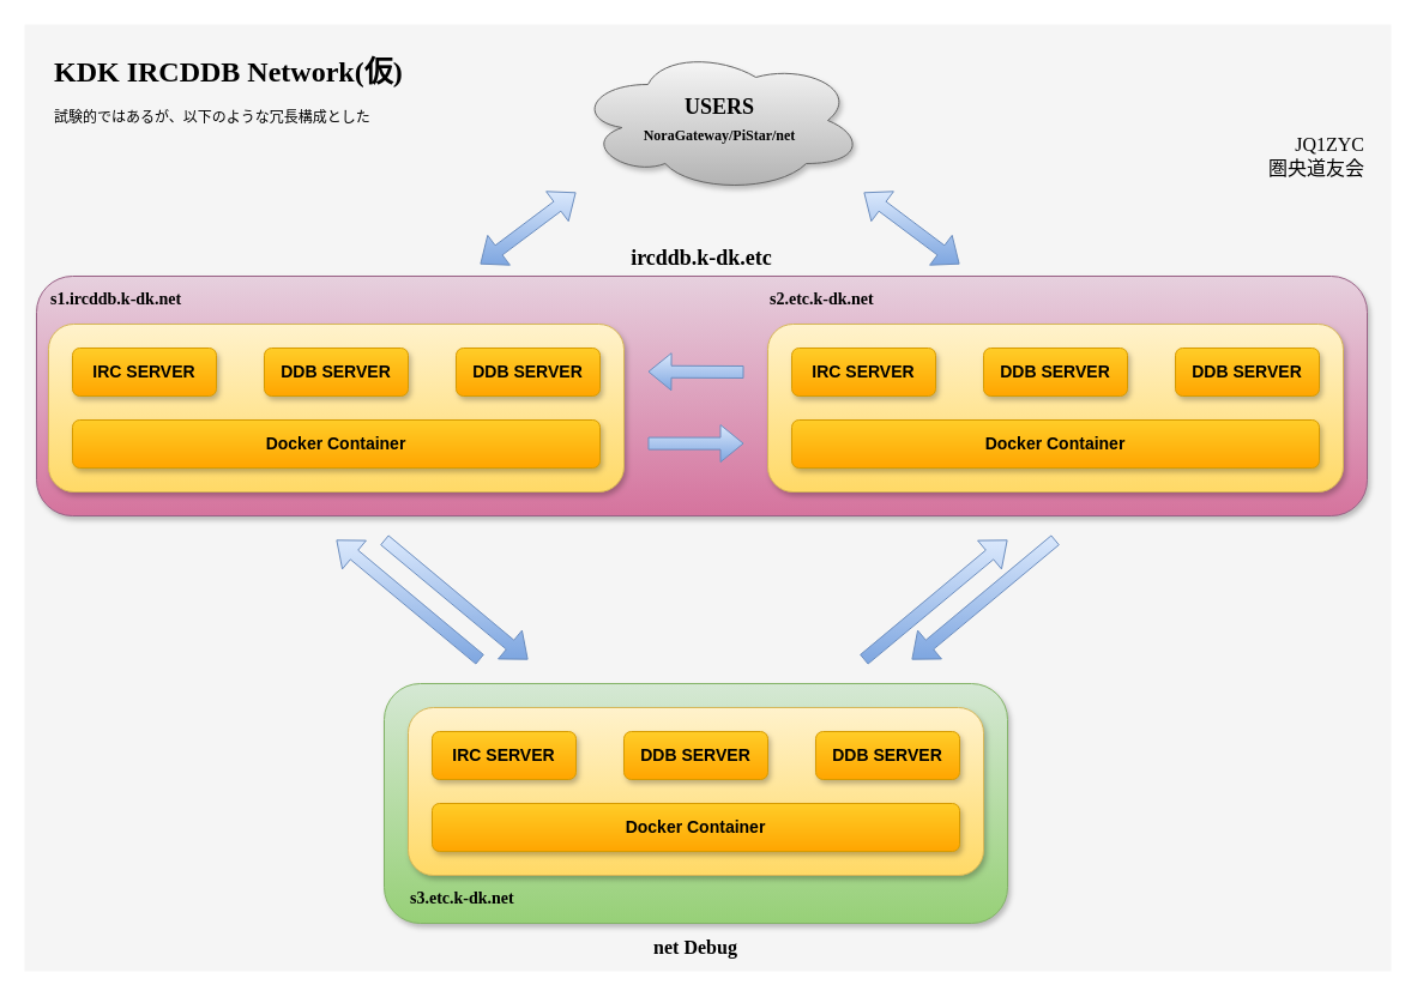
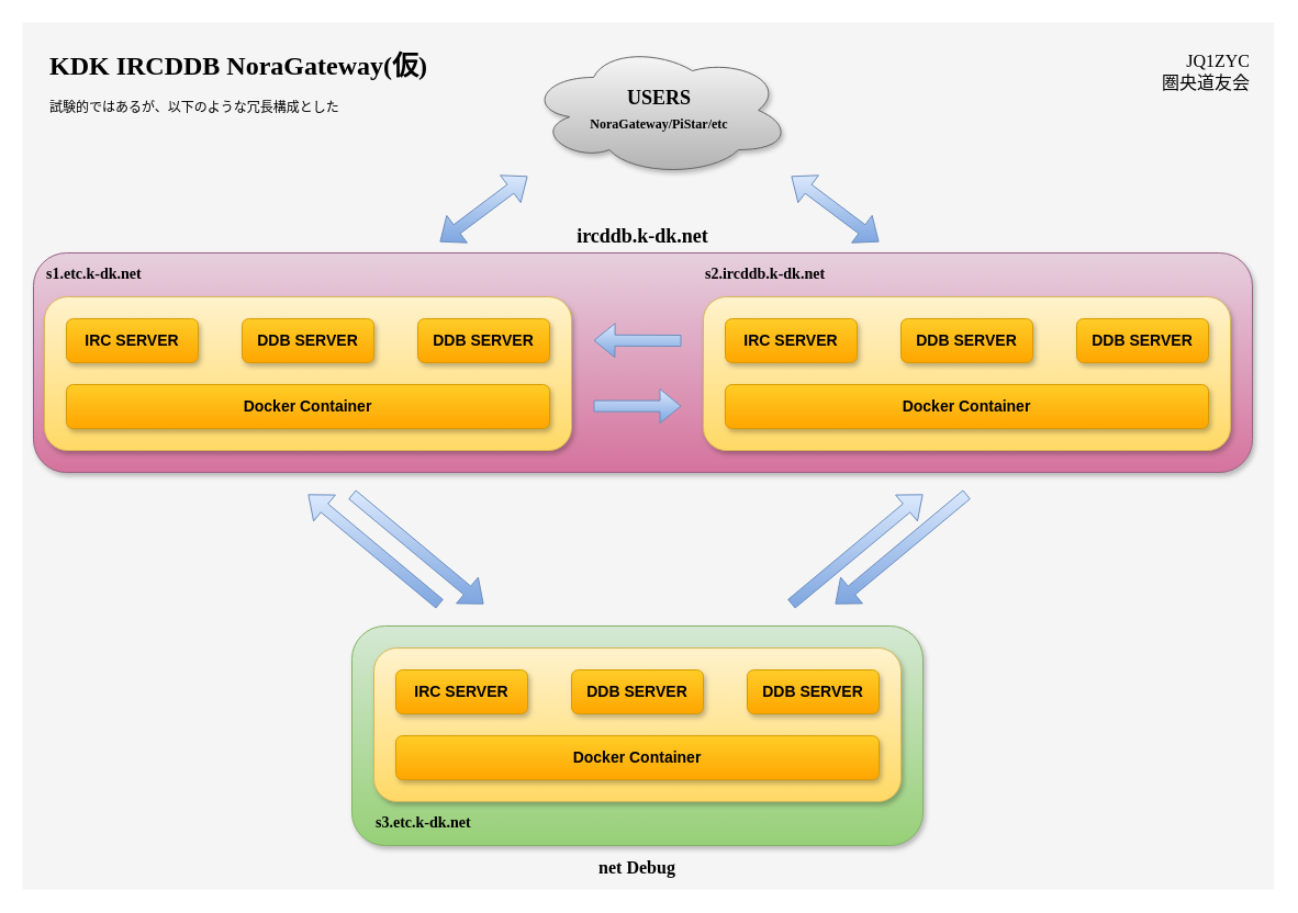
  <mxCell id="0" />
  <mxCell id="1" parent="0" />
  <mxCell id="2" value="" style="rounded=0;whiteSpace=wrap;html=1;shadow=0;glass=0;comic=0;fontFamily=Meiryo;fontSize=16;align=right;fillColor=#f5f5f5;strokeColor=none;fontColor=#333333;" vertex="1" parent="1"><mxGeometry x="20" y="20" width="1140" height="790" as="geometry" /></mxCell>
  <mxCell id="3" value="" style="rounded=1;whiteSpace=wrap;html=1;glass=0;gradientColor=#97d077;fillColor=#d5e8d4;strokeColor=#82b366;shadow=1;comic=0;" vertex="1" parent="1"><mxGeometry x="320" y="570" width="520" height="200" as="geometry" /></mxCell>
  <mxCell id="4" value="" style="rounded=1;whiteSpace=wrap;html=1;glass=0;gradientColor=#d5739d;fillColor=#e6d0de;strokeColor=#996185;shadow=1;comic=0;" vertex="1" parent="1"><mxGeometry x="30" y="230" width="1110" height="200" as="geometry" /></mxCell>
- <mxCell id="5" value="&lt;h1&gt;KDK IRCDDB Network(仮)&lt;/h1&gt;&lt;p&gt;試験的ではあるが、以下のような冗長構成とした&lt;/p&gt;" style="text;html=1;strokeColor=none;fillColor=none;spacing=5;spacingTop=-20;whiteSpace=wrap;overflow=hidden;rounded=0;shadow=1;glass=0;comic=0;fontFamily=Meiryo;" vertex="1" parent="1"><mxGeometry x="40" y="40" width="400" height="70" as="geometry" /></mxCell>
- <mxCell id="6" value="ircddb.k-dk.etc" style="text;html=1;strokeColor=none;fillColor=none;align=center;verticalAlign=middle;whiteSpace=wrap;rounded=0;shadow=1;glass=0;comic=0;fontSize=18;fontFamily=Meiryo;fontStyle=1" vertex="1" parent="1"><mxGeometry x="30" y="200" width="1110" height="30" as="geometry" /></mxCell>
+ <mxCell id="5" value="&lt;h1&gt;KDK IRCDDB NoraGateway(仮)&lt;/h1&gt;&lt;p&gt;試験的ではあるが、以下のような冗長構成とした&lt;/p&gt;" style="text;html=1;strokeColor=none;fillColor=none;spacing=5;spacingTop=-20;whiteSpace=wrap;overflow=hidden;rounded=0;shadow=1;glass=0;comic=0;fontFamily=Meiryo;" vertex="1" parent="1"><mxGeometry x="40" y="40" width="400" height="70" as="geometry" /></mxCell>
+ <mxCell id="6" value="ircddb.k-dk.net" style="text;html=1;strokeColor=none;fillColor=none;align=center;verticalAlign=middle;whiteSpace=wrap;rounded=0;shadow=1;glass=0;comic=0;fontSize=18;fontFamily=Meiryo;fontStyle=1" vertex="1" parent="1"><mxGeometry x="30" y="200" width="1110" height="30" as="geometry" /></mxCell>
  <mxCell id="7" value="" style="rounded=1;whiteSpace=wrap;html=1;glass=0;gradientColor=#ffd966;fillColor=#fff2cc;strokeColor=#d6b656;shadow=1;comic=0;" vertex="1" parent="1"><mxGeometry x="40" y="270" width="480" height="140" as="geometry" /></mxCell>
- <mxCell id="8" value="s1.ircddb.k-dk.net" style="text;html=1;strokeColor=none;fillColor=none;align=left;verticalAlign=middle;whiteSpace=wrap;rounded=0;shadow=1;glass=0;comic=0;fontSize=14;fontFamily=Meiryo;fontStyle=1" vertex="1" parent="1"><mxGeometry x="40" y="230" width="350" height="40" as="geometry" /></mxCell>
+ <mxCell id="8" value="s1.etc.k-dk.net" style="text;html=1;strokeColor=none;fillColor=none;align=left;verticalAlign=middle;whiteSpace=wrap;rounded=0;shadow=1;glass=0;comic=0;fontSize=14;fontFamily=Meiryo;fontStyle=1" vertex="1" parent="1"><mxGeometry x="40" y="230" width="350" height="40" as="geometry" /></mxCell>
  <mxCell id="9" value="IRC SERVER" style="rounded=1;whiteSpace=wrap;html=1;glass=0;gradientColor=#ffa500;fillColor=#ffcd28;strokeColor=#d79b00;shadow=1;comic=0;fontStyle=1;fontSize=14;" vertex="1" parent="1"><mxGeometry x="60" y="290" width="120" height="40" as="geometry" /></mxCell>
  <mxCell id="10" value="Docker Container" style="rounded=1;whiteSpace=wrap;html=1;glass=0;gradientColor=#ffa500;fillColor=#ffcd28;strokeColor=#d79b00;shadow=1;comic=0;fontStyle=1;fontSize=14;" vertex="1" parent="1"><mxGeometry x="60" y="350" width="440" height="40" as="geometry" /></mxCell>
  <mxCell id="11" value="DDB SERVER" style="rounded=1;whiteSpace=wrap;html=1;glass=0;gradientColor=#ffa500;fillColor=#ffcd28;strokeColor=#d79b00;shadow=1;comic=0;fontStyle=1;fontSize=14;" vertex="1" parent="1"><mxGeometry x="220" y="290" width="120" height="40" as="geometry" /></mxCell>
  <mxCell id="12" value="DDB SERVER" style="rounded=1;whiteSpace=wrap;html=1;glass=0;gradientColor=#ffa500;fillColor=#ffcd28;strokeColor=#d79b00;shadow=1;comic=0;fontStyle=1;fontSize=14;" vertex="1" parent="1"><mxGeometry x="380" y="290" width="120" height="40" as="geometry" /></mxCell>
  <mxCell id="13" value="" style="rounded=1;whiteSpace=wrap;html=1;glass=0;gradientColor=#ffd966;fillColor=#fff2cc;strokeColor=#d6b656;shadow=1;comic=0;" vertex="1" parent="1"><mxGeometry x="640" y="270" width="480" height="140" as="geometry" /></mxCell>
- <mxCell id="14" value="s2.etc.k-dk.net" style="text;html=1;strokeColor=none;fillColor=none;align=left;verticalAlign=middle;whiteSpace=wrap;rounded=0;shadow=1;glass=0;comic=0;fontSize=14;fontFamily=Meiryo;fontStyle=1" vertex="1" parent="1"><mxGeometry x="640" y="230" width="350" height="40" as="geometry" /></mxCell>
+ <mxCell id="14" value="s2.ircddb.k-dk.net" style="text;html=1;strokeColor=none;fillColor=none;align=left;verticalAlign=middle;whiteSpace=wrap;rounded=0;shadow=1;glass=0;comic=0;fontSize=14;fontFamily=Meiryo;fontStyle=1" vertex="1" parent="1"><mxGeometry x="640" y="230" width="350" height="40" as="geometry" /></mxCell>
  <mxCell id="15" value="IRC SERVER" style="rounded=1;whiteSpace=wrap;html=1;glass=0;gradientColor=#ffa500;fillColor=#ffcd28;strokeColor=#d79b00;shadow=1;comic=0;fontStyle=1;fontSize=14;" vertex="1" parent="1"><mxGeometry x="660" y="290" width="120" height="40" as="geometry" /></mxCell>
  <mxCell id="16" value="Docker Container" style="rounded=1;whiteSpace=wrap;html=1;glass=0;gradientColor=#ffa500;fillColor=#ffcd28;strokeColor=#d79b00;shadow=1;comic=0;fontStyle=1;fontSize=14;" vertex="1" parent="1"><mxGeometry x="660" y="350" width="440" height="40" as="geometry" /></mxCell>
  <mxCell id="17" value="DDB SERVER" style="rounded=1;whiteSpace=wrap;html=1;glass=0;gradientColor=#ffa500;fillColor=#ffcd28;strokeColor=#d79b00;shadow=1;comic=0;fontStyle=1;fontSize=14;" vertex="1" parent="1"><mxGeometry x="820" y="290" width="120" height="40" as="geometry" /></mxCell>
  <mxCell id="18" value="DDB SERVER" style="rounded=1;whiteSpace=wrap;html=1;glass=0;gradientColor=#ffa500;fillColor=#ffcd28;strokeColor=#d79b00;shadow=1;comic=0;fontStyle=1;fontSize=14;" vertex="1" parent="1"><mxGeometry x="980" y="290" width="120" height="40" as="geometry" /></mxCell>
  <mxCell id="19" value="" style="shape=flexArrow;endArrow=classic;html=1;fontFamily=Meiryo;fontSize=14;gradientColor=#7ea6e0;fillColor=#dae8fc;strokeColor=#6c8ebf;" edge="1" parent="1"><mxGeometry width="50" height="50" relative="1" as="geometry"><mxPoint x="620" y="310" as="sourcePoint" /><mxPoint x="540" y="309.66" as="targetPoint" /></mxGeometry></mxCell>
  <mxCell id="20" value="" style="shape=flexArrow;endArrow=classic;html=1;fontFamily=Meiryo;fontSize=14;gradientColor=#7ea6e0;fillColor=#dae8fc;strokeColor=#6c8ebf;" edge="1" parent="1"><mxGeometry width="50" height="50" relative="1" as="geometry"><mxPoint x="540" y="369.58" as="sourcePoint" /><mxPoint x="620" y="369.58" as="targetPoint" /></mxGeometry></mxCell>
  <mxCell id="21" value="" style="rounded=1;whiteSpace=wrap;html=1;glass=0;gradientColor=#ffd966;fillColor=#fff2cc;strokeColor=#d6b656;shadow=1;comic=0;" vertex="1" parent="1"><mxGeometry x="340" y="590" width="480" height="140" as="geometry" /></mxCell>
  <mxCell id="22" value="s3.etc.k-dk.net" style="text;html=1;strokeColor=none;fillColor=none;align=left;verticalAlign=middle;whiteSpace=wrap;rounded=0;shadow=1;glass=0;comic=0;fontSize=14;fontFamily=Meiryo;fontStyle=1" vertex="1" parent="1"><mxGeometry x="340" y="730" width="350" height="40" as="geometry" /></mxCell>
  <mxCell id="23" value="IRC SERVER" style="rounded=1;whiteSpace=wrap;html=1;glass=0;gradientColor=#ffa500;fillColor=#ffcd28;strokeColor=#d79b00;shadow=1;comic=0;fontStyle=1;fontSize=14;" vertex="1" parent="1"><mxGeometry x="360" y="610" width="120" height="40" as="geometry" /></mxCell>
  <mxCell id="24" value="Docker Container" style="rounded=1;whiteSpace=wrap;html=1;glass=0;gradientColor=#ffa500;fillColor=#ffcd28;strokeColor=#d79b00;shadow=1;comic=0;fontStyle=1;fontSize=14;" vertex="1" parent="1"><mxGeometry x="360" y="670" width="440" height="40" as="geometry" /></mxCell>
  <mxCell id="25" value="DDB SERVER" style="rounded=1;whiteSpace=wrap;html=1;glass=0;gradientColor=#ffa500;fillColor=#ffcd28;strokeColor=#d79b00;shadow=1;comic=0;fontStyle=1;fontSize=14;" vertex="1" parent="1"><mxGeometry x="520" y="610" width="120" height="40" as="geometry" /></mxCell>
  <mxCell id="26" value="DDB SERVER" style="rounded=1;whiteSpace=wrap;html=1;glass=0;gradientColor=#ffa500;fillColor=#ffcd28;strokeColor=#d79b00;shadow=1;comic=0;fontStyle=1;fontSize=14;" vertex="1" parent="1"><mxGeometry x="680" y="610" width="120" height="40" as="geometry" /></mxCell>
  <mxCell id="27" value="" style="shape=flexArrow;endArrow=classic;html=1;fontFamily=Meiryo;fontSize=14;gradientColor=#7ea6e0;fillColor=#dae8fc;strokeColor=#6c8ebf;" edge="1" parent="1"><mxGeometry width="50" height="50" relative="1" as="geometry"><mxPoint x="400" y="550" as="sourcePoint" /><mxPoint x="280" y="450" as="targetPoint" /></mxGeometry></mxCell>
  <mxCell id="28" value="" style="shape=flexArrow;endArrow=classic;html=1;fontFamily=Meiryo;fontSize=14;gradientColor=#7ea6e0;fillColor=#dae8fc;strokeColor=#6c8ebf;" edge="1" parent="1"><mxGeometry width="50" height="50" relative="1" as="geometry"><mxPoint x="320" y="450" as="sourcePoint" /><mxPoint x="440" y="550" as="targetPoint" /></mxGeometry></mxCell>
  <mxCell id="29" value="" style="shape=flexArrow;endArrow=classic;html=1;fontFamily=Meiryo;fontSize=14;gradientColor=#7ea6e0;fillColor=#dae8fc;strokeColor=#6c8ebf;" edge="1" parent="1"><mxGeometry width="50" height="50" relative="1" as="geometry"><mxPoint x="720" y="550" as="sourcePoint" /><mxPoint x="840" y="450" as="targetPoint" /></mxGeometry></mxCell>
  <mxCell id="30" value="" style="shape=flexArrow;endArrow=classic;html=1;fontFamily=Meiryo;fontSize=14;gradientColor=#7ea6e0;fillColor=#dae8fc;strokeColor=#6c8ebf;" edge="1" parent="1"><mxGeometry width="50" height="50" relative="1" as="geometry"><mxPoint x="880" y="450" as="sourcePoint" /><mxPoint x="760" y="550" as="targetPoint" /></mxGeometry></mxCell>
  <mxCell id="31" value="net Debug" style="text;html=1;strokeColor=none;fillColor=none;align=center;verticalAlign=middle;whiteSpace=wrap;rounded=0;shadow=1;glass=0;comic=0;fontSize=16;fontFamily=Meiryo;fontStyle=1" vertex="1" parent="1"><mxGeometry x="320" y="770" width="520" height="40" as="geometry" /></mxCell>
- <mxCell id="32" value="USERS&lt;br&gt;&lt;font style=&quot;font-size: 12px&quot;&gt;NoraGateway/PiStar/net&lt;/font&gt;" style="ellipse;shape=cloud;whiteSpace=wrap;html=1;shadow=1;glass=0;comic=0;fontFamily=Meiryo;fontSize=18;align=center;gradientColor=#b3b3b3;fillColor=#f5f5f5;strokeColor=#666666;fontStyle=1" vertex="1" parent="1"><mxGeometry x="480" y="40" width="240" height="120" as="geometry" /></mxCell>
+ <mxCell id="32" value="USERS&lt;br&gt;&lt;font style=&quot;font-size: 12px&quot;&gt;NoraGateway/PiStar/etc&lt;/font&gt;" style="ellipse;shape=cloud;whiteSpace=wrap;html=1;shadow=1;glass=0;comic=0;fontFamily=Meiryo;fontSize=18;align=center;gradientColor=#b3b3b3;fillColor=#f5f5f5;strokeColor=#666666;fontStyle=1" vertex="1" parent="1"><mxGeometry x="480" y="40" width="240" height="120" as="geometry" /></mxCell>
  <mxCell id="33" value="" style="shape=flexArrow;endArrow=classic;startArrow=classic;html=1;fontFamily=Meiryo;fontSize=18;gradientColor=#7ea6e0;fillColor=#dae8fc;strokeColor=#6c8ebf;" edge="1" parent="1"><mxGeometry width="50" height="50" relative="1" as="geometry"><mxPoint x="400" y="220" as="sourcePoint" /><mxPoint x="480" y="160" as="targetPoint" /></mxGeometry></mxCell>
  <mxCell id="34" value="" style="shape=flexArrow;endArrow=classic;startArrow=classic;html=1;fontFamily=Meiryo;fontSize=18;gradientColor=#7ea6e0;fillColor=#dae8fc;strokeColor=#6c8ebf;" edge="1" parent="1"><mxGeometry width="50" height="50" relative="1" as="geometry"><mxPoint x="800" y="220" as="sourcePoint" /><mxPoint x="720" y="160" as="targetPoint" /></mxGeometry></mxCell>
- <mxCell id="35" value="JQ1ZYC&lt;br style=&quot;font-size: 16px;&quot;&gt;圏央道友会" style="text;html=1;strokeColor=none;fillColor=none;align=right;verticalAlign=middle;whiteSpace=wrap;rounded=0;shadow=1;glass=0;comic=0;fontFamily=Meiryo;fontSize=16;fontStyle=0" vertex="1" parent="1"><mxGeometry x="860" y="105" width="280" height="50" as="geometry" /></mxCell>
+ <mxCell id="35" value="JQ1ZYC&lt;br style=&quot;font-size: 16px;&quot;&gt;圏央道友会" style="text;html=1;strokeColor=none;fillColor=none;align=right;verticalAlign=middle;whiteSpace=wrap;rounded=0;shadow=1;glass=0;comic=0;fontFamily=Meiryo;fontSize=16;fontStyle=0" vertex="1" parent="1"><mxGeometry x="860" y="40" width="280" height="50" as="geometry" /></mxCell>
